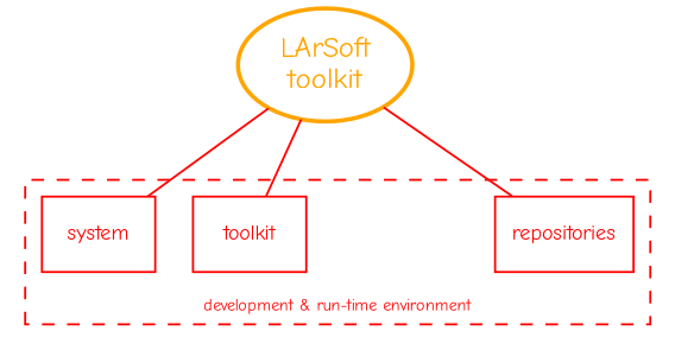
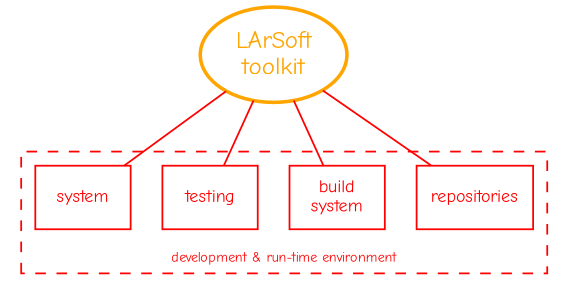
  digraph {
    fontname="Comic Neue"
    rankdir=TB
    node [color=red fontcolor=red fontname="Comic Neue" fontsize=10 shape=box]
    edge [color=red dir=none fontname="Comic Neue"]
    n1 [label=repositories]
-   n3 [label=toolkit]
+   n2 [label="build\nsystem"]
+   n3 [label=testing]
    n4 [label=system]
    n5 [color=orange fontcolor=orange label="LArSoft\ntoolkit" penwidth=2.0 shape=ellipse fontsize=""]
    subgraph cluster_1 {
      color=red
      fontcolor=red
      fontsize=8
      label="development & run-time environment"
      labelloc=b
      style=dashed
      n1
+     n2
      n3
      n4
    }
    n5 -> n1
+   n5 -> n2
    n5 -> n3
    n5 -> n4
  }
